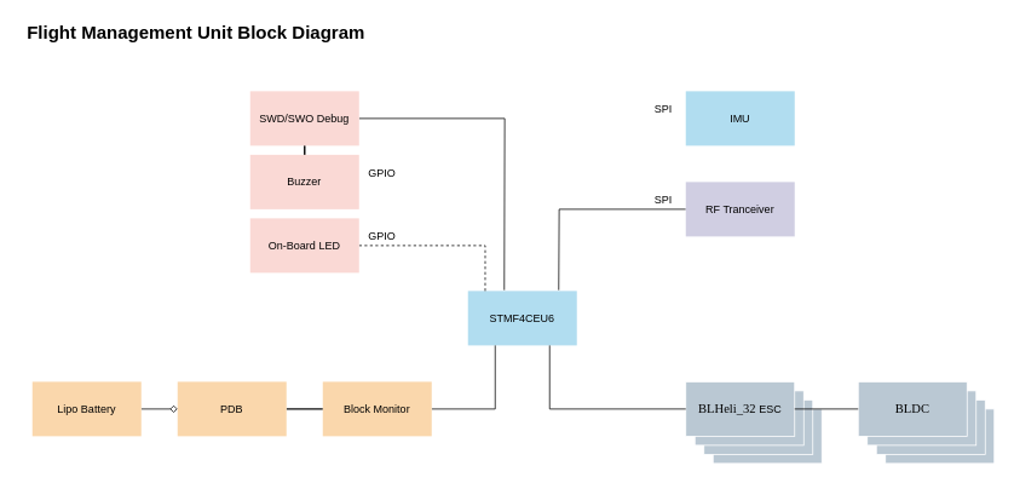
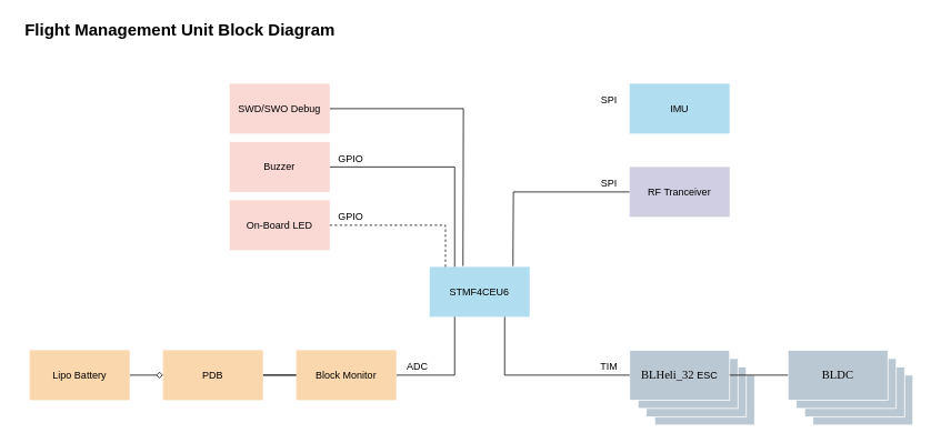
  <mxCell id="0" />
  <mxCell id="1" parent="0" />
  <mxCell id="2" value="STMF4CEU6" style="rounded=0;whiteSpace=wrap;html=1;fillColor=#b1ddf0;strokeColor=none;" parent="1" vertex="1"><mxGeometry x="515" y="320" width="120" height="60" as="geometry" /></mxCell>
- <mxCell id="3" style="edgeStyle=orthogonalEdgeStyle;rounded=0;orthogonalLoop=1;jettySize=auto;html=1;endArrow=none;endFill=0;" parent="1" source="4" target="6" edge="1"><mxGeometry relative="1" as="geometry" /></mxCell>
+ <mxCell id="3" style="edgeStyle=orthogonalEdgeStyle;rounded=0;orthogonalLoop=1;jettySize=auto;html=1;entryX=0.25;entryY=0;entryDx=0;entryDy=0;endArrow=none;endFill=0;" parent="1" source="4" target="2" edge="1"><mxGeometry relative="1" as="geometry" /></mxCell>
  <mxCell id="4" value="Buzzer" style="rounded=0;whiteSpace=wrap;html=1;fillColor=#fad9d5;strokeColor=none;" parent="1" vertex="1"><mxGeometry x="275" y="170" width="120" height="60" as="geometry" /></mxCell>
  <mxCell id="5" style="edgeStyle=orthogonalEdgeStyle;rounded=0;orthogonalLoop=1;jettySize=auto;html=1;startArrow=none;startFill=0;endArrow=none;endFill=0;" parent="1" source="6" edge="1"><mxGeometry relative="1" as="geometry"><mxPoint x="555" y="319" as="targetPoint" /></mxGeometry></mxCell>
  <mxCell id="6" value="SWD/SWO Debug" style="rounded=0;whiteSpace=wrap;html=1;fillColor=#fad9d5;strokeColor=none;" parent="1" vertex="1"><mxGeometry x="275" y="100" width="120" height="60" as="geometry" /></mxCell>
  <mxCell id="7" style="edgeStyle=orthogonalEdgeStyle;rounded=0;orthogonalLoop=1;jettySize=auto;html=1;entryX=0.158;entryY=0;entryDx=0;entryDy=0;entryPerimeter=0;endArrow=none;endFill=0;dashed=1;" parent="1" source="8" target="2" edge="1"><mxGeometry relative="1" as="geometry" /></mxCell>
  <mxCell id="8" value="On-Board LED" style="rounded=0;whiteSpace=wrap;html=1;fillColor=#fad9d5;strokeColor=none;" parent="1" vertex="1"><mxGeometry x="275" y="240" width="120" height="60" as="geometry" /></mxCell>
  <mxCell id="9" value="IMU" style="rounded=0;whiteSpace=wrap;html=1;fillColor=#b1ddf0;strokeColor=none;" parent="1" vertex="1"><mxGeometry x="755" y="100" width="120" height="60" as="geometry" /></mxCell>
  <mxCell id="10" style="edgeStyle=orthogonalEdgeStyle;rounded=0;orthogonalLoop=1;jettySize=auto;html=1;startArrow=none;startFill=0;endArrow=none;endFill=0;" parent="1" source="11" edge="1"><mxGeometry relative="1" as="geometry"><mxPoint x="615" y="319" as="targetPoint" /></mxGeometry></mxCell>
  <mxCell id="11" value="RF Tranceiver" style="rounded=0;whiteSpace=wrap;html=1;fillColor=#d0cee2;strokeColor=none;" parent="1" vertex="1"><mxGeometry x="755" y="200" width="120" height="60" as="geometry" /></mxCell>
  <mxCell id="12" style="edgeStyle=orthogonalEdgeStyle;rounded=0;orthogonalLoop=1;jettySize=auto;html=1;entryX=0.25;entryY=1;entryDx=0;entryDy=0;endArrow=none;endFill=0;" parent="1" source="14" target="2" edge="1"><mxGeometry relative="1" as="geometry" /></mxCell>
  <mxCell id="13" value="" style="edgeStyle=none;rounded=0;orthogonalLoop=1;jettySize=auto;html=1;startArrow=none;startFill=0;endArrow=none;endFill=0;" parent="1" source="14" target="16" edge="1"><mxGeometry relative="1" as="geometry" /></mxCell>
  <mxCell id="14" value="Block Monitor" style="rounded=0;whiteSpace=wrap;html=1;fillColor=#fad7ac;strokeColor=none;" parent="1" vertex="1"><mxGeometry x="355" y="420" width="120" height="60" as="geometry" /></mxCell>
  <mxCell id="15" style="edgeStyle=orthogonalEdgeStyle;rounded=0;orthogonalLoop=1;jettySize=auto;html=1;entryX=0;entryY=0.5;entryDx=0;entryDy=0;endArrow=none;endFill=0;" parent="1" source="16" target="14" edge="1"><mxGeometry relative="1" as="geometry" /></mxCell>
  <mxCell id="16" value="PDB" style="rounded=0;whiteSpace=wrap;html=1;fillColor=#fad7ac;strokeColor=none;" parent="1" vertex="1"><mxGeometry x="195" y="420" width="120" height="60" as="geometry" /></mxCell>
  <mxCell id="17" style="edgeStyle=orthogonalEdgeStyle;rounded=0;orthogonalLoop=1;jettySize=auto;html=1;entryX=0;entryY=0.5;entryDx=0;entryDy=0;endArrow=diamond;endFill=0;" parent="1" source="18" target="16" edge="1"><mxGeometry relative="1" as="geometry" /></mxCell>
  <mxCell id="18" value="Lipo Battery" style="rounded=0;whiteSpace=wrap;html=1;fillColor=#fad7ac;strokeColor=none;" parent="1" vertex="1"><mxGeometry x="35" y="420" width="120" height="60" as="geometry" /></mxCell>
  <mxCell id="19" value="" style="group" parent="1" vertex="1" connectable="0"><mxGeometry x="755" y="420" width="150" height="90" as="geometry" /></mxCell>
  <mxCell id="20" value="&lt;span style=&quot;font-family: &amp;#34;nanum gothic&amp;#34; ; font-size: 14.062px&quot;&gt;BLHeli_32&amp;nbsp;&lt;/span&gt;ESC" style="rounded=0;whiteSpace=wrap;html=1;fillColor=#bac8d3;strokeColor=#FFFFFF;" parent="19" vertex="1"><mxGeometry x="30" y="30" width="120" height="60" as="geometry" /></mxCell>
  <mxCell id="21" value="&lt;span style=&quot;font-family: &amp;#34;nanum gothic&amp;#34; ; font-size: 14.062px&quot;&gt;BLHeli_32&amp;nbsp;&lt;/span&gt;ESC" style="rounded=0;whiteSpace=wrap;html=1;fillColor=#bac8d3;strokeColor=#FFFFFF;" parent="19" vertex="1"><mxGeometry x="20" y="20" width="120" height="60" as="geometry" /></mxCell>
  <mxCell id="22" value="&lt;span style=&quot;font-family: &amp;#34;nanum gothic&amp;#34; ; font-size: 14.062px&quot;&gt;BLHeli_32&amp;nbsp;&lt;/span&gt;ESC" style="rounded=0;whiteSpace=wrap;html=1;fillColor=#bac8d3;strokeColor=#FFFFFF;" parent="19" vertex="1"><mxGeometry x="10" y="10" width="120" height="60" as="geometry" /></mxCell>
  <mxCell id="23" value="&lt;span style=&quot;font-family: &amp;#34;nanum gothic&amp;#34; ; font-size: 14.062px&quot;&gt;BLHeli_32&amp;nbsp;&lt;/span&gt;ESC" style="rounded=0;whiteSpace=wrap;html=1;fillColor=#bac8d3;strokeColor=#FFFFFF;" parent="19" vertex="1"><mxGeometry width="120" height="60" as="geometry" /></mxCell>
  <mxCell id="24" value="" style="group" parent="1" vertex="1" connectable="0"><mxGeometry x="945" y="420" width="150" height="90" as="geometry" /></mxCell>
  <mxCell id="25" value="&lt;span style=&quot;font-family: &amp;#34;nanum gothic&amp;#34; ; font-size: 14.062px&quot;&gt;BLHeli_32&amp;nbsp;&lt;/span&gt;ESC" style="rounded=0;whiteSpace=wrap;html=1;fillColor=#bac8d3;strokeColor=#FFFFFF;" parent="24" vertex="1"><mxGeometry x="30" y="30" width="120" height="60" as="geometry" /></mxCell>
  <mxCell id="26" value="&lt;span style=&quot;font-family: &amp;#34;nanum gothic&amp;#34; ; font-size: 14.062px&quot;&gt;BLHeli_32&amp;nbsp;&lt;/span&gt;ESC" style="rounded=0;whiteSpace=wrap;html=1;fillColor=#bac8d3;strokeColor=#FFFFFF;" parent="24" vertex="1"><mxGeometry x="20" y="20" width="120" height="60" as="geometry" /></mxCell>
  <mxCell id="27" value="&lt;span style=&quot;font-family: &amp;#34;nanum gothic&amp;#34; ; font-size: 14.062px&quot;&gt;BLHeli_32&amp;nbsp;&lt;/span&gt;ESC" style="rounded=0;whiteSpace=wrap;html=1;fillColor=#bac8d3;strokeColor=#FFFFFF;" parent="24" vertex="1"><mxGeometry x="10" y="10" width="120" height="60" as="geometry" /></mxCell>
  <mxCell id="28" value="&lt;font face=&quot;nanum gothic&quot;&gt;&lt;span style=&quot;font-size: 14.062px&quot;&gt;BLDC&lt;/span&gt;&lt;/font&gt;" style="rounded=0;whiteSpace=wrap;html=1;fillColor=#bac8d3;strokeColor=#FFFFFF;" parent="24" vertex="1"><mxGeometry width="120" height="60" as="geometry" /></mxCell>
  <mxCell id="29" style="edgeStyle=orthogonalEdgeStyle;rounded=0;orthogonalLoop=1;jettySize=auto;html=1;exitX=1;exitY=0.5;exitDx=0;exitDy=0;entryX=0;entryY=0.5;entryDx=0;entryDy=0;endArrow=none;endFill=0;" parent="1" source="23" target="28" edge="1"><mxGeometry relative="1" as="geometry" /></mxCell>
  <mxCell id="30" style="edgeStyle=orthogonalEdgeStyle;rounded=0;orthogonalLoop=1;jettySize=auto;html=1;entryX=0.75;entryY=1;entryDx=0;entryDy=0;endArrow=none;endFill=0;" parent="1" source="23" target="2" edge="1"><mxGeometry relative="1" as="geometry" /></mxCell>
  <mxCell id="31" value="GPIO" style="text;html=1;align=center;verticalAlign=middle;resizable=0;points=[];autosize=1;" parent="1" vertex="1"><mxGeometry x="395" y="180" width="50" height="20" as="geometry" /></mxCell>
  <mxCell id="32" value="GPIO" style="text;html=1;align=center;verticalAlign=middle;resizable=0;points=[];autosize=1;" parent="1" vertex="1"><mxGeometry x="395" y="250" width="50" height="20" as="geometry" /></mxCell>
  <mxCell id="33" value="SPI" style="text;html=1;align=center;verticalAlign=middle;resizable=0;points=[];autosize=1;" parent="1" vertex="1"><mxGeometry x="715" y="110" width="30" height="20" as="geometry" /></mxCell>
  <mxCell id="34" value="SPI" style="text;html=1;align=center;verticalAlign=middle;resizable=0;points=[];autosize=1;" parent="1" vertex="1"><mxGeometry x="715" y="210" width="30" height="20" as="geometry" /></mxCell>
+ <mxCell id="35" value="TIM" style="text;html=1;align=center;verticalAlign=middle;resizable=0;points=[];autosize=1;" parent="1" vertex="1"><mxGeometry x="710" y="430" width="40" height="20" as="geometry" /></mxCell>
+ <mxCell id="36" value="ADC" style="text;html=1;align=center;verticalAlign=middle;resizable=0;points=[];autosize=1;" parent="1" vertex="1"><mxGeometry x="480" y="430" width="40" height="20" as="geometry" /></mxCell>
  <mxCell id="37" value="Flight Management Unit Block Diagram" style="text;html=1;align=center;verticalAlign=middle;resizable=0;points=[];autosize=1;fontSize=20;fontStyle=1" parent="1" vertex="1"><mxGeometry x="20" y="20" width="390" height="30" as="geometry" /></mxCell>
